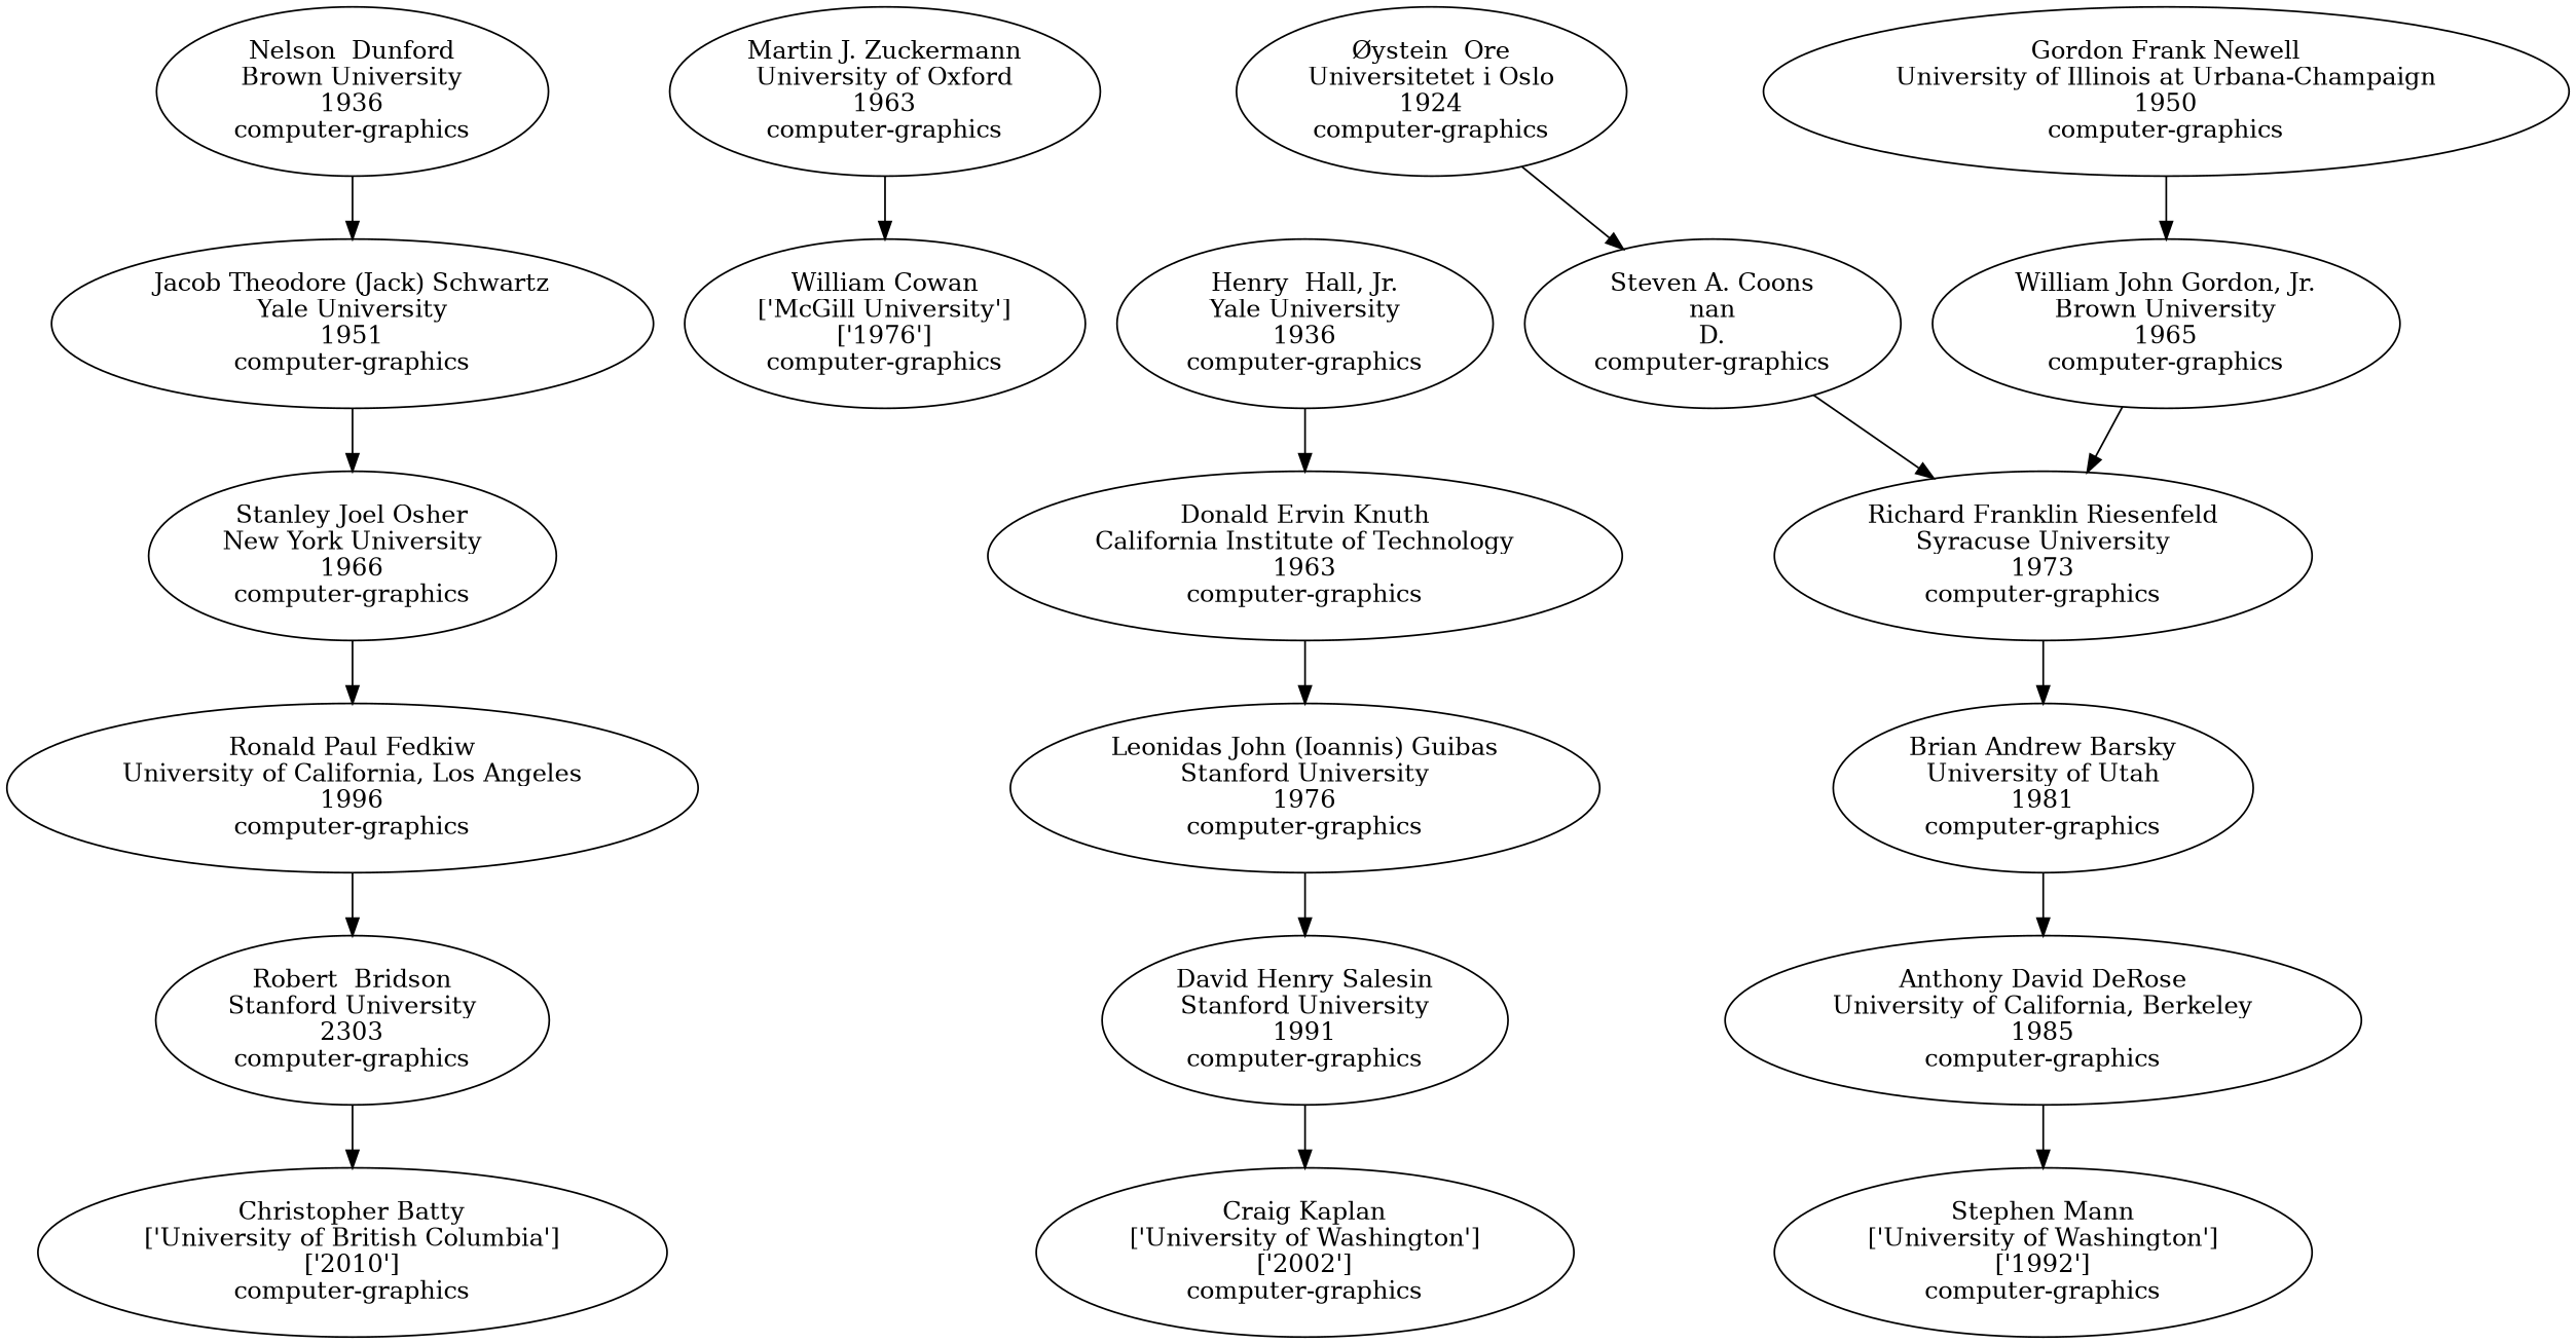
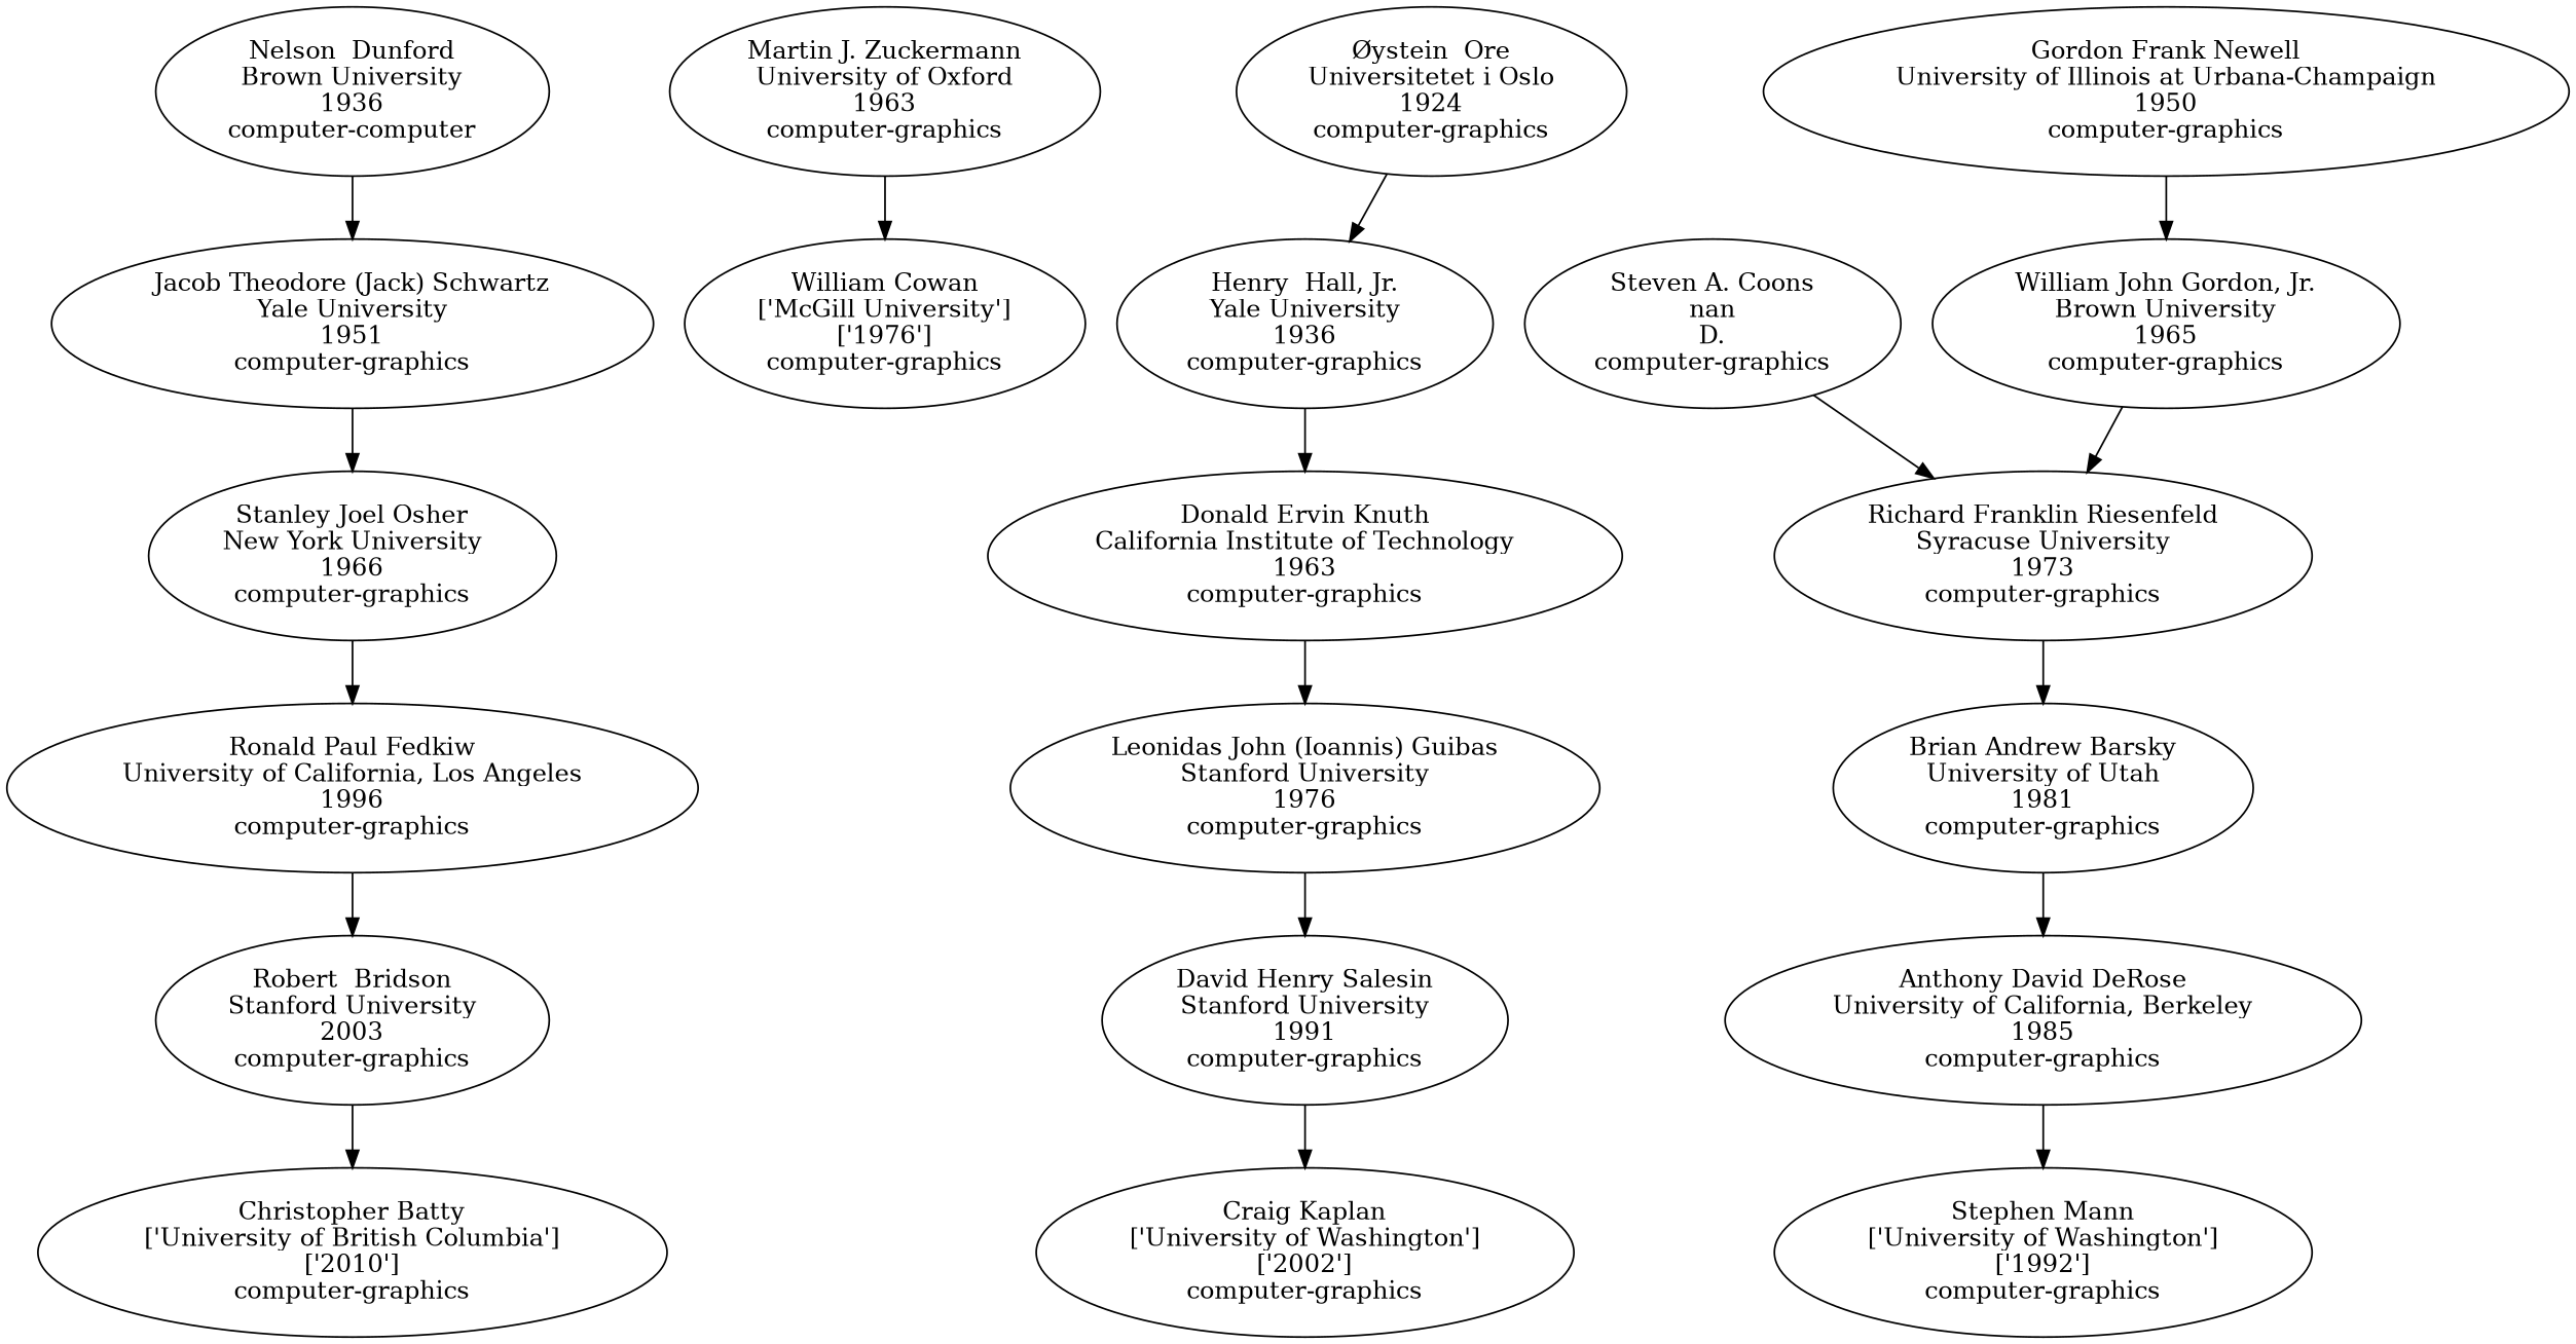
  digraph {
    node [fillcolor=blue]
    n1 [label="Christopher Batty\n['University of British Columbia']\n['2010']\ncomputer-graphics"]
    n2 [label="William Cowan\n['McGill University']\n['1976']\ncomputer-graphics"]
    n3 [label="Craig Kaplan\n['University of Washington']\n['2002']\ncomputer-graphics"]
    n4 [label="Stephen Mann\n['University of Washington']\n['1992']\ncomputer-graphics"]
-   n5 [label="Robert  Bridson\nStanford University\n2303\ncomputer-graphics"]
+   n5 [label="Robert  Bridson\nStanford University\n2003\ncomputer-graphics"]
    n6 [label="Martin J. Zuckermann\nUniversity of Oxford\n1963\ncomputer-graphics"]
    n7 [label="David Henry Salesin\nStanford University\n1991\ncomputer-graphics"]
    n8 [label="Anthony David DeRose\nUniversity of California, Berkeley\n1985\ncomputer-graphics"]
    n9 [label="Ronald Paul Fedkiw\nUniversity of California, Los Angeles\n1996\ncomputer-graphics"]
    n10 [label="Leonidas John (Ioannis) Guibas\nStanford University\n1976\ncomputer-graphics"]
    n11 [label="Brian Andrew Barsky\nUniversity of Utah\n1981\ncomputer-graphics"]
    n12 [label="Stanley Joel Osher\nNew York University\n1966\ncomputer-graphics"]
    n13 [label="Donald Ervin Knuth\nCalifornia Institute of Technology\n1963\ncomputer-graphics"]
    n14 [label="Richard Franklin Riesenfeld\nSyracuse University\n1973\ncomputer-graphics"]
    n15 [label="Jacob Theodore (Jack) Schwartz\nYale University\n1951\ncomputer-graphics"]
    n16 [label="Henry  Hall, Jr.\nYale University\n1936\ncomputer-graphics"]
    n17 [label="William John Gordon, Jr.\nBrown University\n1965\ncomputer-graphics"]
    n18 [label="Steven A. Coons\nnan\nD.\ncomputer-graphics"]
-   n19 [label="Nelson  Dunford\nBrown University\n1936\ncomputer-graphics"]
+   n19 [label="Nelson  Dunford\nBrown University\n1936\ncomputer-computer"]
    n20 [label="Øystein  Ore\nUniversitetet i Oslo\n1924\ncomputer-graphics"]
    n21 [label="Gordon Frank Newell\nUniversity of Illinois at Urbana-Champaign\n1950\ncomputer-graphics"]
    n5 -> n1
    n6 -> n2
    n7 -> n3
    n8 -> n4
    n9 -> n5
    n10 -> n7
    n11 -> n8
    n12 -> n9
    n13 -> n10
    n14 -> n11
    n15 -> n12
    n16 -> n13
    n17 -> n14
    n18 -> n14
    n19 -> n15
-   n20 -> n18
+   n20 -> n16
    n21 -> n17
  }
